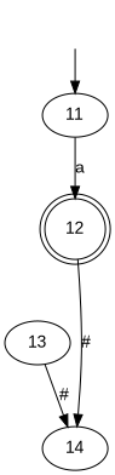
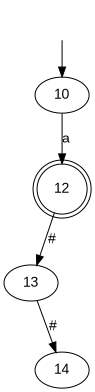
  digraph {
    fontname="Liberation Sans"
    node [fontname="Liberation Sans"]
    edge [fontname="Liberation Sans"]
-   n1 [label=11]
+   n1 [label=10]
    n2 [label=12 shape=doublecircle]
    n3 [label=13]
    n4 [label=14]
    "" [shape=plaintext]
    n1 -> n2 [label=a]
-   n2 -> n4 [label="#"]
+   n2 -> n3 [label="#"]
    n3 -> n4 [label="#"]
    "" -> n1
  }
